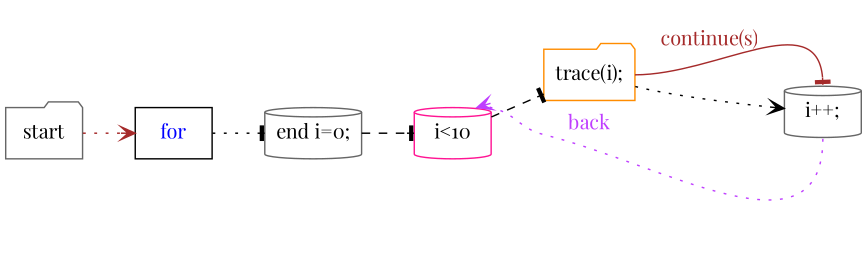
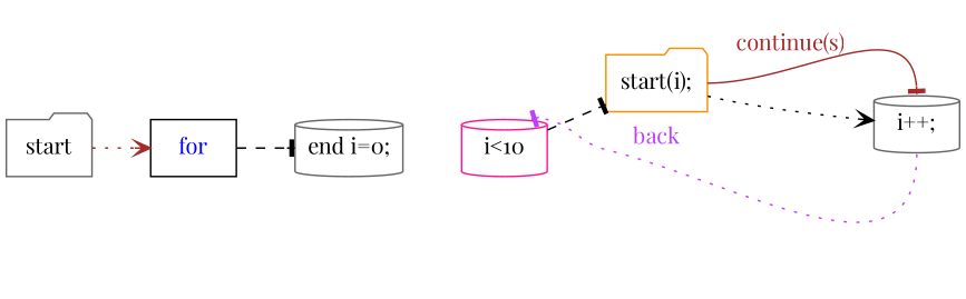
  digraph {
    fontname="Playfair Display"
    rankdir=LR
    node [color=gray40 fontname="Playfair Display" shape=cylinder]
    edge [arrowhead=tee fontname="Playfair Display" style=dotted]
    start [shape=folder]
    n2 [label=<<FONT color="blue">for</FONT>> shape=box color=""]
    n3 [label="end i=0;"]
    n4 [color=deeppink label="i<10"]
-   n5 [color=darkorange label="trace(i);" shape=folder]
+   n5 [color=darkorange label="start(i);" shape=folder]
    n6 [label="i++;"]
    start -> n2 [arrowhead=vee color=brown]
-   n2 -> n3
-   n3 -> n4 [style=dashed]
+   n2 -> n3 [style=dashed]
    n4 -> n5 [style=dashed]
    n5 -> n6 [arrowhead=vee]
    n5 -> n6 [color=brown fontcolor=brown headport=n label="continue(s)" style=solid tailport=e]
-   n6 -> n4 [arrowhead=vee color=darkorchid1 fontcolor=darkorchid1 headport=ne label=back tailport=s]
+   n6 -> n4 [color=darkorchid1 fontcolor=darkorchid1 headport=ne label=back tailport=s]
  }
